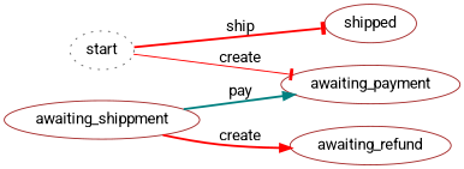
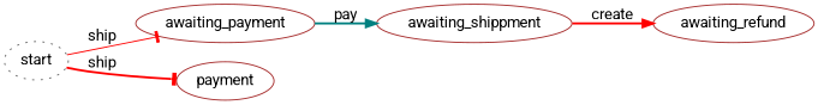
  digraph {
    fontname=Roboto
    rankdir=LR
    node [color=brown fontname=Roboto]
    edge [arrowhead=tee color=red fontname=Roboto style=bold]
    start [color=gray40 style=dotted]
    awaiting_payment
-   shipped
+   shipped [label=payment]
    awaiting_shippment
    awaiting_refund
-   start -> awaiting_payment [label=create style=solid]
+   start -> awaiting_payment [label=ship style=solid]
    start -> shipped [label=ship]
-   awaiting_shippment -> awaiting_payment [arrowhead=normal color=teal label=pay]
+   awaiting_payment -> awaiting_shippment [arrowhead=normal color=teal label=pay]
    awaiting_shippment -> awaiting_refund [arrowhead=normal label=create]
  }
